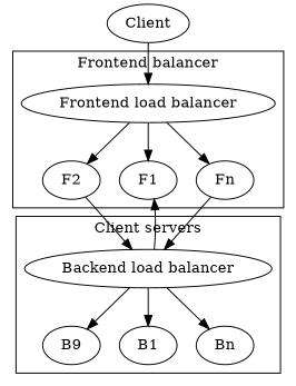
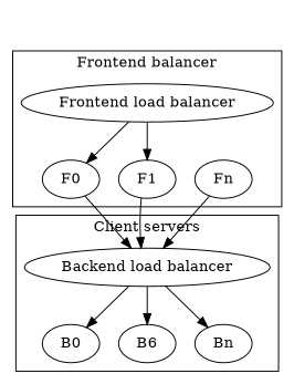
  digraph {
    n1 [label="Backend load balancer"]
-   B0 [label=B9]
-   B1
+   B0
+   B1 [label=B6]
    Bn
    n5 [label="Frontend load balancer"]
-   F0 [label=F2]
+   F0
    F1
    Fn
-   n9 [label=Client]
    subgraph cluster_1 {
      label="Client servers"
      n1
      B0
      B1
      Bn
    }
    subgraph cluster_2 {
      label="Frontend balancer"
      n5
      F0
      F1
      Fn
    }
    n1 -> B0
    n1 -> B1
    n1 -> Bn
    n5 -> F0
    n5 -> F1
-   n5 -> Fn
    F0 -> n1
-   n1 -> F1
+   F1 -> n1
    Fn -> n1
-   n9 -> n5
  }
